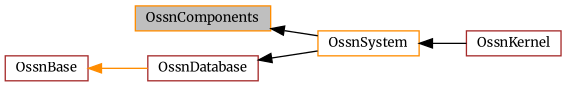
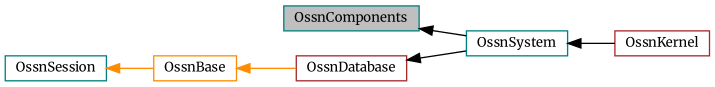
  digraph {
    fontname=Merriweather
    rankdir=LR
    node [color=darkorange fillcolor=white fontname=Merriweather fontsize=10 shape=record style=filled]
    edge [color=black dir=back fontname=Merriweather fontsize=10 labelfontname=Helvetica labelfontsize=10 style=solid]
-   n1 [fillcolor=grey75 fontcolor=black height=0.2 label=OssnComponents width=0.4]
-   n2 [height=0.2 label=OssnSystem width=0.4]
+   n1 [color=teal fillcolor=grey75 fontcolor=black height=0.2 label=OssnComponents width=0.4]
+   n2 [color=teal height=0.2 label=OssnSystem width=0.4]
    n3 [color=brown height=0.2 label=OssnKernel width=0.4]
    n4 [color=brown height=0.2 label=OssnDatabase width=0.4]
-   n5 [color=brown height=0.2 label=OssnBase width=0.4]
+   n5 [height=0.2 label=OssnBase width=0.4]
+   n6 [color=teal height=0.2 label=OssnSession width=0.4]
    n1 -> n2
    n2 -> n3
    n4 -> n2
    n5 -> n4 [color=darkorange]
+   n6 -> n5 [color=darkorange]
  }
